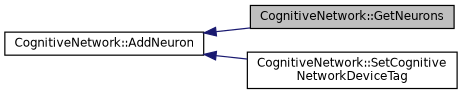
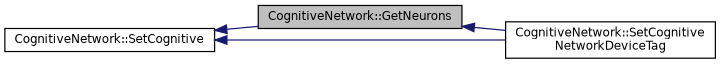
  digraph {
    rankdir=LR
    node [color=black fillcolor=white fontname=Helvetica fontsize=10 shape=record style=filled]
    edge [color=midnightblue dir=back fontname=Helvetica fontsize=10 labelfontname=Helvetica labelfontsize=10 style=solid]
    n1 [fillcolor=grey75 fontcolor=black height=0.2 label="CognitiveNetwork::GetNeurons" width=0.4]
    n2 [height=0.2 label="CognitiveNetwork::SetCognitive\lNetworkDeviceTag" width=0.4]
-   n3 [height=0.2 label="CognitiveNetwork::AddNeuron" width=0.4]
+   n3 [height=0.2 label="CognitiveNetwork::SetCognitive" width=0.4]
+   n1 -> n2
    n3 -> n1
    n3 -> n2
  }
